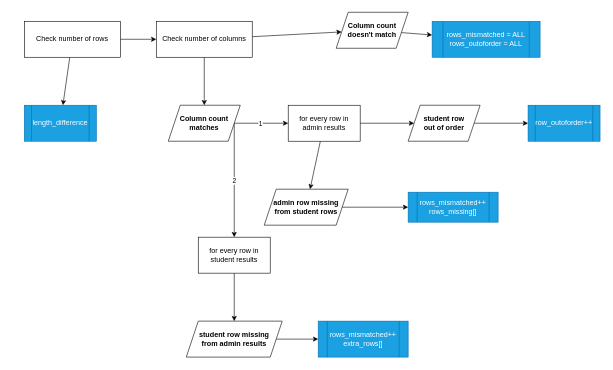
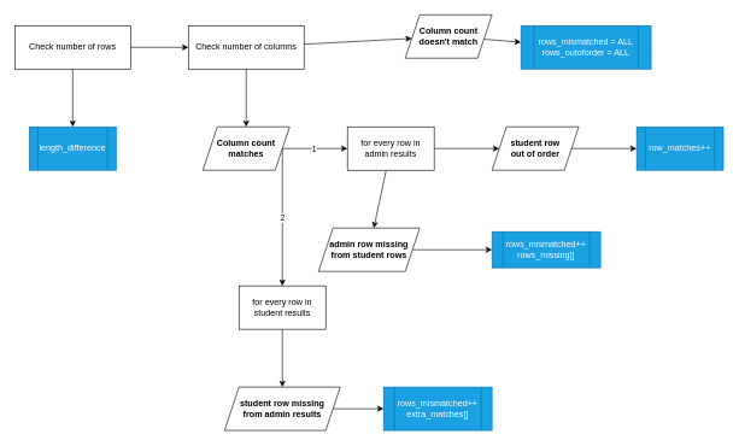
  <mxCell id="0" />
  <mxCell id="1" parent="0" />
  <mxCell id="2" value="" style="edgeStyle=none;html=1;" parent="1" source="4" target="7" edge="1"><mxGeometry relative="1" as="geometry" /></mxCell>
  <mxCell id="3" value="" style="edgeStyle=none;html=1;" parent="1" source="4" target="15" edge="1"><mxGeometry relative="1" as="geometry" /></mxCell>
- <mxCell id="4" value="Check number of rows" style="rounded=0;whiteSpace=wrap;html=1;" parent="1" vertex="1"><mxGeometry x="40" y="35" width="160" height="60" as="geometry" /></mxCell>
+ <mxCell id="4" value="Check number of rows" style="rounded=0;whiteSpace=wrap;html=1;" parent="1" vertex="1"><mxGeometry x="20" y="35" width="160" height="60" as="geometry" /></mxCell>
  <mxCell id="5" value="" style="edgeStyle=none;html=1;" parent="1" source="7" target="12" edge="1"><mxGeometry relative="1" as="geometry" /></mxCell>
  <mxCell id="6" value="" style="edgeStyle=none;html=1;" parent="1" source="7" target="14" edge="1"><mxGeometry relative="1" as="geometry" /></mxCell>
  <mxCell id="7" value="Check number of columns" style="rounded=0;whiteSpace=wrap;html=1;" parent="1" vertex="1"><mxGeometry x="260" y="35" width="160" height="60" as="geometry" /></mxCell>
  <mxCell id="8" value="" style="edgeStyle=none;html=1;" parent="1" source="12" target="21" edge="1"><mxGeometry relative="1" as="geometry" /></mxCell>
  <mxCell id="9" value="1" style="edgeLabel;html=1;align=center;verticalAlign=middle;resizable=0;points=[];" parent="8" vertex="1" connectable="0"><mxGeometry x="-0.044" relative="1" as="geometry"><mxPoint as="offset" /></mxGeometry></mxCell>
  <mxCell id="10" value="" style="edgeStyle=none;html=1;exitX=1;exitY=0.5;exitDx=0;exitDy=0;" parent="1" source="12" target="27" edge="1"><mxGeometry relative="1" as="geometry" /></mxCell>
  <mxCell id="11" value="2" style="edgeLabel;html=1;align=center;verticalAlign=middle;resizable=0;points=[];" parent="10" vertex="1" connectable="0"><mxGeometry y="-1" relative="1" as="geometry"><mxPoint as="offset" /></mxGeometry></mxCell>
  <mxCell id="12" value="Column count matches" style="shape=parallelogram;perimeter=parallelogramPerimeter;whiteSpace=wrap;html=1;fixedSize=1;rounded=0;fontStyle=1" parent="1" vertex="1"><mxGeometry x="280" y="175" width="120" height="60" as="geometry" /></mxCell>
  <mxCell id="13" value="" style="edgeStyle=none;html=1;" parent="1" source="14" target="17" edge="1"><mxGeometry relative="1" as="geometry" /></mxCell>
  <mxCell id="14" value="Column count&lt;br&gt;doesn't match" style="shape=parallelogram;perimeter=parallelogramPerimeter;whiteSpace=wrap;html=1;fixedSize=1;rounded=0;fontStyle=1" parent="1" vertex="1"><mxGeometry x="560" y="20" width="120" height="60" as="geometry" /></mxCell>
  <mxCell id="15" value="length_difference" style="shape=process;whiteSpace=wrap;html=1;backgroundOutline=1;rounded=0;fillColor=#1ba1e2;strokeColor=#006EAF;fontColor=#ffffff;" parent="1" vertex="1"><mxGeometry x="40" y="175" width="120" height="60" as="geometry" /></mxCell>
  <mxCell id="16" value="" style="edgeStyle=none;html=1;exitX=1;exitY=0.5;exitDx=0;exitDy=0;" parent="1" source="25" target="18" edge="1"><mxGeometry relative="1" as="geometry" /></mxCell>
  <mxCell id="17" value="rows_mismatched = ALL&lt;br&gt;rows_outoforder = ALL" style="shape=process;whiteSpace=wrap;html=1;backgroundOutline=1;rounded=0;fillColor=#1ba1e2;strokeColor=#006EAF;fontColor=#ffffff;" parent="1" vertex="1"><mxGeometry x="720" y="35" width="180" height="60" as="geometry" /></mxCell>
  <mxCell id="18" value="rows_mismatched++&lt;br&gt;rows_missing[]" style="shape=process;whiteSpace=wrap;html=1;backgroundOutline=1;rounded=0;fillColor=#1ba1e2;strokeColor=#006EAF;fontColor=#ffffff;" parent="1" vertex="1"><mxGeometry x="680" y="320" width="150" height="50" as="geometry" /></mxCell>
  <mxCell id="19" value="" style="edgeStyle=none;html=1;" parent="1" source="21" target="23" edge="1"><mxGeometry relative="1" as="geometry" /></mxCell>
  <mxCell id="20" value="" style="edgeStyle=none;html=1;" parent="1" source="21" target="25" edge="1"><mxGeometry relative="1" as="geometry" /></mxCell>
  <mxCell id="21" value="for every row in admin results" style="whiteSpace=wrap;html=1;rounded=0;" parent="1" vertex="1"><mxGeometry x="480" y="175" width="120" height="60" as="geometry" /></mxCell>
  <mxCell id="22" value="" style="edgeStyle=none;html=1;" parent="1" source="23" target="24" edge="1"><mxGeometry relative="1" as="geometry" /></mxCell>
  <mxCell id="23" value="student row&lt;br&gt;out of order" style="shape=parallelogram;perimeter=parallelogramPerimeter;whiteSpace=wrap;html=1;fixedSize=1;rounded=0;fontStyle=1" parent="1" vertex="1"><mxGeometry x="680" y="175" width="120" height="60" as="geometry" /></mxCell>
- <mxCell id="24" value="row_outoforder++" style="shape=process;whiteSpace=wrap;html=1;backgroundOutline=1;rounded=0;fillColor=#1ba1e2;strokeColor=#006EAF;fontColor=#ffffff;" parent="1" vertex="1"><mxGeometry x="880" y="175" width="120" height="60" as="geometry" /></mxCell>
+ <mxCell id="24" value="row_matches++" style="shape=process;whiteSpace=wrap;html=1;backgroundOutline=1;rounded=0;fillColor=#1ba1e2;strokeColor=#006EAF;fontColor=#ffffff;" parent="1" vertex="1"><mxGeometry x="880" y="175" width="120" height="60" as="geometry" /></mxCell>
  <mxCell id="25" value="admin row missing from student rows" style="shape=parallelogram;perimeter=parallelogramPerimeter;whiteSpace=wrap;html=1;fixedSize=1;rounded=0;fontStyle=1" parent="1" vertex="1"><mxGeometry x="440" y="315" width="140" height="60" as="geometry" /></mxCell>
  <mxCell id="26" value="" style="edgeStyle=none;html=1;" parent="1" source="27" target="29" edge="1"><mxGeometry relative="1" as="geometry" /></mxCell>
  <mxCell id="27" value="for every row in student results" style="whiteSpace=wrap;html=1;rounded=0;" parent="1" vertex="1"><mxGeometry x="330" y="395" width="120" height="60" as="geometry" /></mxCell>
  <mxCell id="28" value="" style="edgeStyle=none;html=1;" parent="1" source="29" target="30" edge="1"><mxGeometry relative="1" as="geometry" /></mxCell>
  <mxCell id="29" value="student row missing&lt;br&gt;from admin results" style="shape=parallelogram;perimeter=parallelogramPerimeter;whiteSpace=wrap;html=1;fixedSize=1;rounded=0;fontStyle=1" parent="1" vertex="1"><mxGeometry x="310" y="535" width="160" height="60" as="geometry" /></mxCell>
- <mxCell id="30" value="rows_mismatched++&lt;br&gt;extra_rows[]" style="shape=process;whiteSpace=wrap;html=1;backgroundOutline=1;rounded=0;fillColor=#1ba1e2;strokeColor=#006EAF;fontColor=#ffffff;" parent="1" vertex="1"><mxGeometry x="530" y="535" width="150" height="60" as="geometry" /></mxCell>
+ <mxCell id="30" value="rows_mismatched++&lt;br&gt;extra_matches[]" style="shape=process;whiteSpace=wrap;html=1;backgroundOutline=1;rounded=0;fillColor=#1ba1e2;strokeColor=#006EAF;fontColor=#ffffff;" parent="1" vertex="1"><mxGeometry x="530" y="535" width="150" height="60" as="geometry" /></mxCell>
